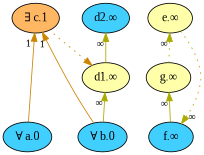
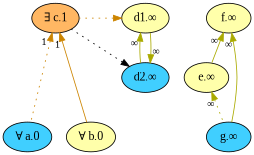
  digraph {
    fontname="Liberation Serif"
    rankdir=TB
    node [fillcolor="#FFFFAA" fontname="Liberation Serif" fontsize=14 style=filled]
    edge [color="#AAAA00" dir=back fontname="Liberation Serif" fontsize=12 labeldistance=1.5 style=solid taillabel="∞"]
    n1 [fillcolor="#40cfff" label="∀ a.0"]
-   n2 [fillcolor="#40cfff" label="∀ b.0"]
+   n2 [label="∀ b.0"]
    n3 [fillcolor="#ffb763" label="∃ c.1"]
    n4 [label="d1.∞"]
    n5 [fillcolor="#40cfff" label="d2.∞"]
    n6 [label="e.∞"]
-   n7 [label="g.∞"]
-   n8 [fillcolor="#40cfff" label="f.∞"]
+   n7 [fillcolor="#40cfff" label="g.∞"]
+   n8 [label="f.∞"]
    subgraph sub_1 {
      rank=max
      n1
      n2
    }
    subgraph sub_2 {
      rank=min
      n3
    }
-   n3 -> n1 [color="#cc8400" taillabel=1]
+   n3 -> n1 [color="#cc8400" style=dotted taillabel=1]
    n3 -> n2 [color="#cc8400" taillabel=1]
    n4 -> n3 [color="#cc8400" constraint=false style=dotted taillabel=""]
-   n4 -> n2
+   n4 -> n5
+   n5 -> n3 [color=black constraint=false style=dotted taillabel=""]
    n5 -> n4
    n6 -> n7 [style=dotted]
-   n7 -> n8
-   n8 -> n6 [style=dotted]
+   n8 -> n7
+   n8 -> n6
  }
